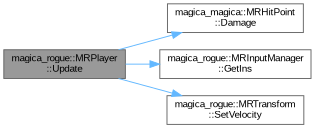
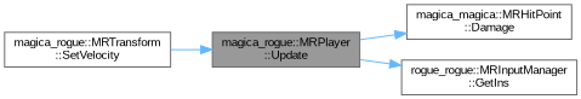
  digraph {
    fontname="Liberation Sans"
    rankdir=LR
    node [color=grey40 fillcolor=white fontname="Liberation Sans" fontsize=10 shape=box style=filled]
    edge [color=steelblue1 fontname="Liberation Sans" fontsize=10 labelfontname=Helvetica labelfontsize=10 style=solid]
    n1 [color=gray40 fillcolor=grey60 fontcolor=black height=0.2 label="magica_rogue::MRPlayer\l::Update" width=0.4]
    n2 [height=0.2 label="magica_magica::MRHitPoint\l::Damage" width=0.4]
-   n3 [height=0.2 label="magica_rogue::MRInputManager\l::GetIns" width=0.4]
+   n3 [height=0.2 label="rogue_rogue::MRInputManager\l::GetIns" width=0.4]
    n4 [height=0.2 label="magica_rogue::MRTransform\l::SetVelocity" width=0.4]
    n1 -> n2
    n1 -> n3
-   n1 -> n4
+   n4 -> n1
  }
